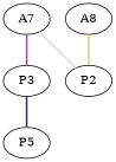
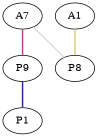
  graph {
    rankdir=BT
    edge [style=bold]
-   P1 [label=P5]
-   P3
-   P2
-   A1 [label=A8]
+   P1
+   P3 [label=P9]
+   P2 [label=P8]
+   A1
    n5 [label=A7]
    P1 -- P3 [color="#332288"]
    P3 -- n5 [color="#AA4499"]
    P2 -- A1 [color="#DDCC77"]
    P2 -- n5 [color="#DDDDDD"]
  }
